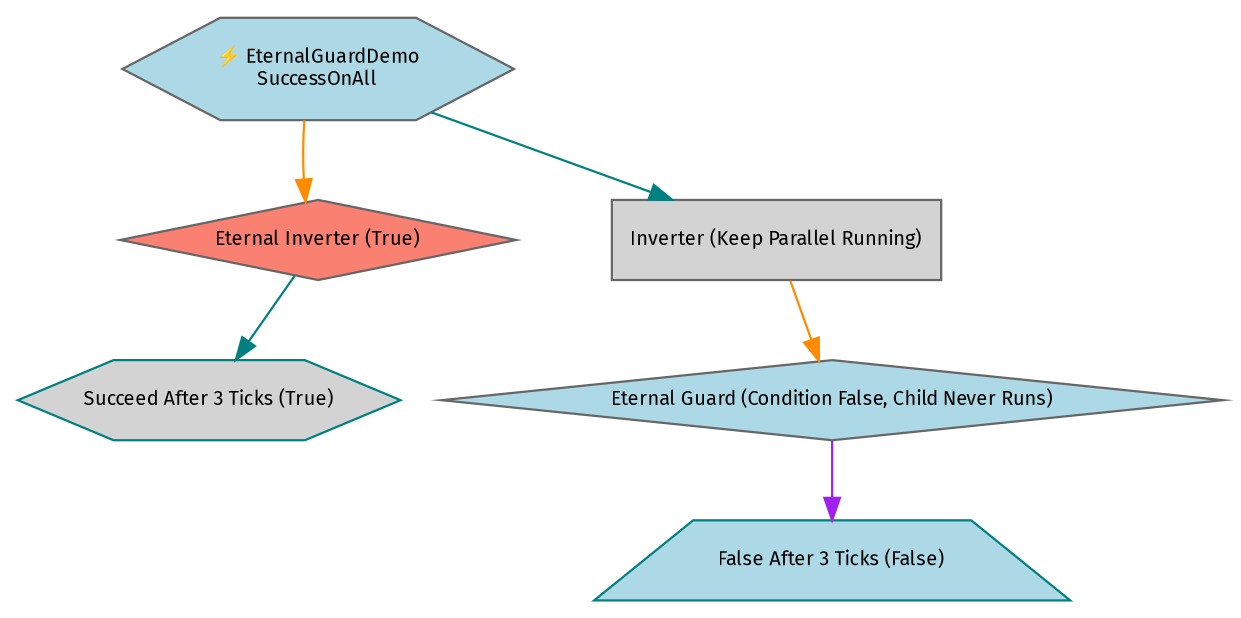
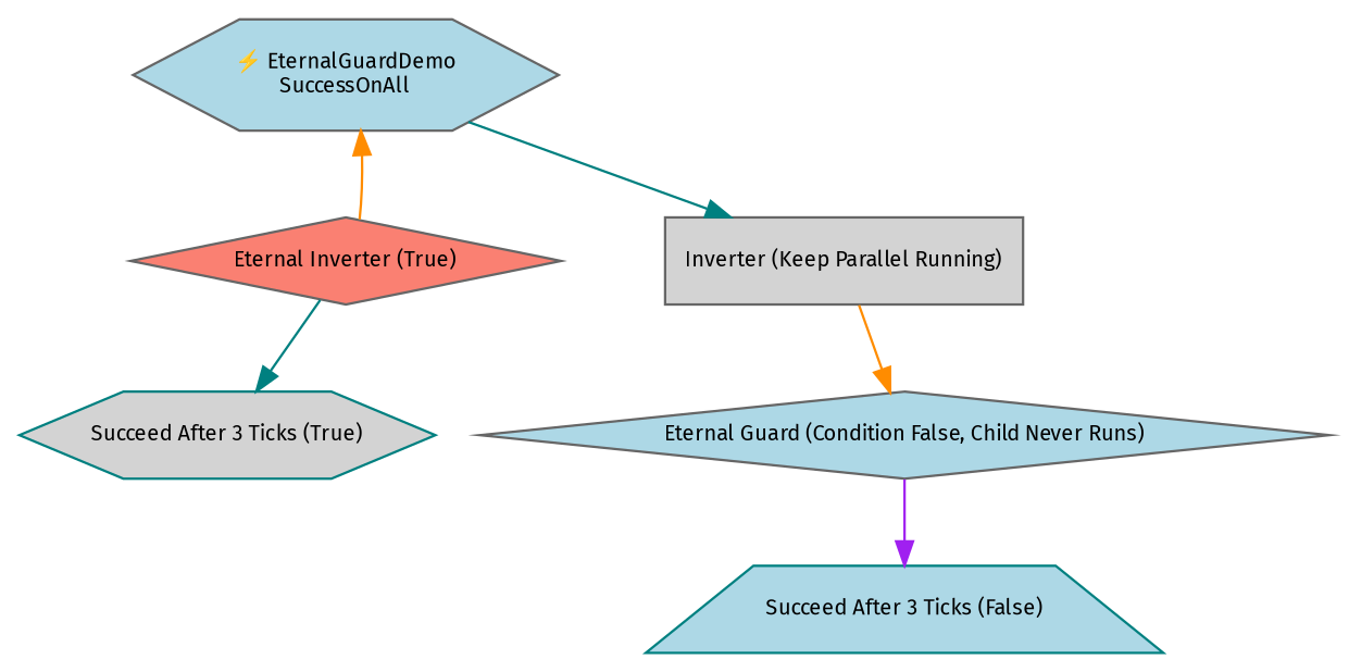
  digraph {
    fontname="Fira Sans"
    ordering=out
    node [color=gray40 fillcolor=lightblue fontcolor=black fontname="Fira Sans" fontsize=9 shape=hexagon style=filled]
    edge [color=darkorange fontname="Fira Sans"]
    n1 [label="⚡ EternalGuardDemo\nSuccessOnAll"]
    n2 [fillcolor=salmon label="Eternal Inverter (True)" shape=diamond]
    n3 [fillcolor=lightgrey label="Inverter (Keep Parallel Running)" shape=box]
    n4 [color=teal fillcolor=lightgrey label="Succeed After 3 Ticks (True)"]
    n5 [label="Eternal Guard (Condition False, Child Never Runs)" shape=diamond]
-   n6 [color=teal label="False After 3 Ticks (False)" shape=trapezium]
-   n1 -> n2
+   n6 [color=teal label="Succeed After 3 Ticks (False)" shape=trapezium]
+   n2 -> n1
    n1 -> n3 [color=teal]
    n2 -> n4 [color=teal]
    n3 -> n5
    n5 -> n6 [color=purple]
  }
